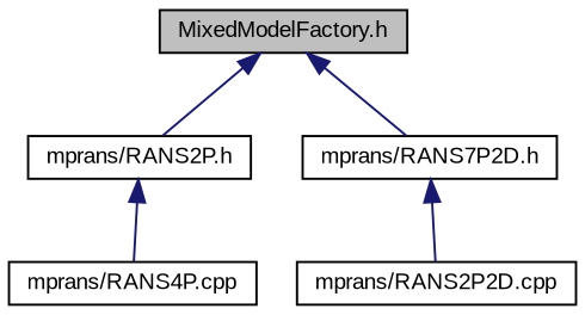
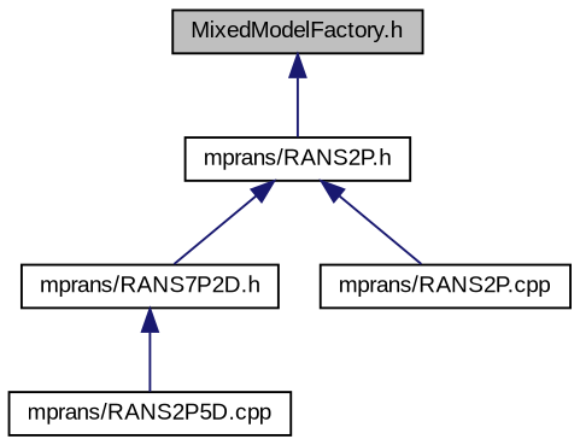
  digraph {
    fontname="Liberation Sans"
    node [color=black fillcolor=white fontname="Liberation Sans" fontsize=10 shape=record style=filled]
    edge [color=midnightblue dir=back fontname="Liberation Sans" fontsize=10 labelfontname=Helvetica labelfontsize=10 style=solid]
    n1 [fillcolor=grey75 fontcolor=black height=0.2 label="MixedModelFactory.h" width=0.4]
    n2 [height=0.2 label="mprans/RANS2P.h" width=0.4]
    n3 [height=0.2 label="mprans/RANS7P2D.h" width=0.4]
-   n4 [height=0.2 label="mprans/RANS4P.cpp" width=0.4]
-   n5 [height=0.2 label="mprans/RANS2P2D.cpp" width=0.4]
+   n4 [height=0.2 label="mprans/RANS2P.cpp" width=0.4]
+   n5 [height=0.2 label="mprans/RANS2P5D.cpp" width=0.4]
    n1 -> n2
-   n1 -> n3
+   n2 -> n3
    n2 -> n4
    n3 -> n5
  }
